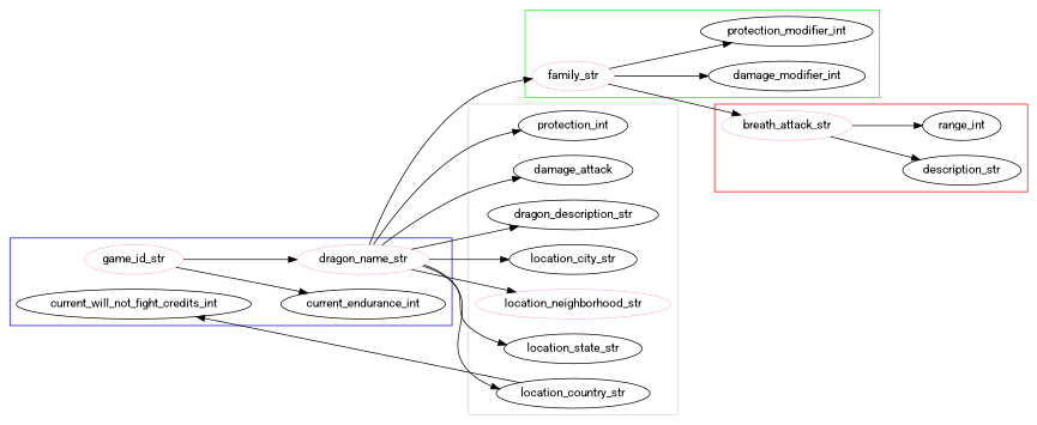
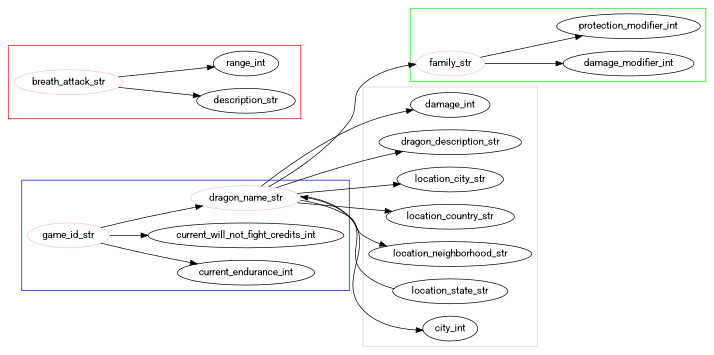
  digraph {
    fontname=Roboto
    rankdir=LR
    node [fontname=Roboto]
    edge [fontname=Roboto]
    game_id_str [color=pink]
    current_endurance_int
    current_will_not_fight_credits_int
    dragon_name_str [color=pink]
    breath_attack_str [color=pink]
    description_str
    range_int
    family_str [color=pink]
    damage_modifier_int
    protection_modifier_int
-   damage_int [label=damage_attack]
+   damage_int
    dragon_description_str
    location_city_str
    location_country_str
-   location_neighborhood_str [color=pink]
+   location_neighborhood_str
    location_state_str
-   protection_int
+   protection_int [label=city_int]
    subgraph cluster_1 {
      color=blue
      game_id_str
      current_endurance_int
      current_will_not_fight_credits_int
      dragon_name_str
    }
    subgraph cluster_2 {
      color=red
      breath_attack_str
      description_str
      range_int
    }
    subgraph cluster_3 {
      color=green
      family_str
      damage_modifier_int
      protection_modifier_int
    }
    subgraph cluster_4 {
      color=lightgrey
      damage_int
      dragon_description_str
      location_city_str
      location_country_str
      location_neighborhood_str
      location_state_str
      protection_int
    }
    game_id_str -> current_endurance_int
-   location_country_str -> current_will_not_fight_credits_int
+   game_id_str -> current_will_not_fight_credits_int
    game_id_str -> dragon_name_str
    dragon_name_str -> family_str
    dragon_name_str -> damage_int
    dragon_name_str -> dragon_description_str
    dragon_name_str -> location_city_str
    dragon_name_str -> location_country_str
    dragon_name_str -> location_neighborhood_str
-   dragon_name_str -> location_state_str
+   location_state_str -> dragon_name_str
    dragon_name_str -> protection_int
    breath_attack_str -> description_str
    breath_attack_str -> range_int
-   family_str -> breath_attack_str
    family_str -> damage_modifier_int
    family_str -> protection_modifier_int
  }
